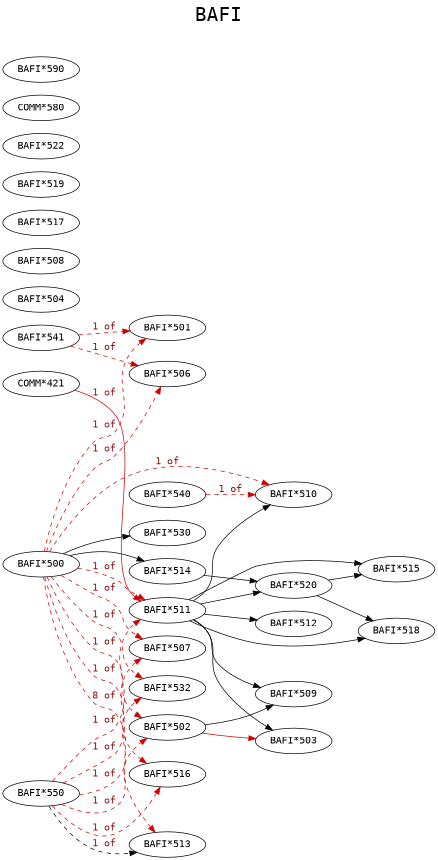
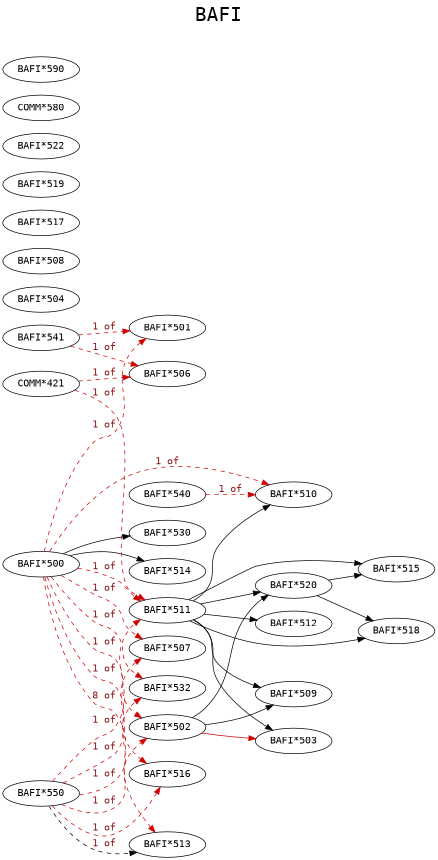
  digraph {
    fontname="DejaVu Sans Mono"
    fontsize=27
    label=BAFI
    labelloc=t
    rankdir=LR
    node [fontname="DejaVu Sans Mono"]
    edge [color=red3 fontcolor=firebrick4 fontname="DejaVu Sans Mono" style=dashed]
    "BAFI*500"
    "BAFI*501"
    "BAFI*502"
    "BAFI*511"
    "BAFI*506"
    "BAFI*507"
    "BAFI*510"
    "BAFI*513"
    "BAFI*514"
    "BAFI*516"
    "BAFI*530"
    "BAFI*532"
    "BAFI*503"
    "BAFI*509"
    "BAFI*520"
    "BAFI*512"
    "BAFI*515"
    "BAFI*518"
    "BAFI*541"
    "BAFI*550"
    "BAFI*504"
    "BAFI*508"
    "BAFI*540"
    "COMM*421"
    "BAFI*517"
    "BAFI*519"
    "BAFI*522"
    n28 [label="COMM*580"]
    "BAFI*590"
    "BAFI*500" -> "BAFI*501" [label="1 of"]
    "BAFI*500" -> "BAFI*502" [label="1 of"]
    "BAFI*500" -> "BAFI*511" [label="1 of"]
-   "BAFI*500" -> "BAFI*506" [label="1 of"]
+   "COMM*421" -> "BAFI*506" [label="1 of"]
    "BAFI*500" -> "BAFI*507" [label="1 of"]
    "BAFI*500" -> "BAFI*510" [label="1 of"]
    "BAFI*500" -> "BAFI*513" [label="8 of"]
    "BAFI*500" -> "BAFI*514" [style=solid color="" fontcolor=""]
    "BAFI*500" -> "BAFI*516" [label="1 of"]
    "BAFI*500" -> "BAFI*530" [style=solid color="" fontcolor=""]
    "BAFI*500" -> "BAFI*532" [label="1 of"]
    "BAFI*502" -> "BAFI*503" [fontcolor="" style=""]
    "BAFI*502" -> "BAFI*509" [color="" fontcolor="" style=""]
-   "BAFI*514" -> "BAFI*520" [color="" fontcolor="" style=""]
+   "BAFI*502" -> "BAFI*520" [color="" fontcolor="" style=""]
    "BAFI*511" -> "BAFI*510" [style=solid color="" fontcolor=""]
    "BAFI*511" -> "BAFI*503" [color="" fontcolor="" style=""]
    "BAFI*511" -> "BAFI*509" [color="" fontcolor="" style=""]
    "BAFI*511" -> "BAFI*520" [color="" fontcolor="" style=""]
    "BAFI*511" -> "BAFI*512" [style=solid color="" fontcolor=""]
    "BAFI*511" -> "BAFI*515" [color="" fontcolor="" style=""]
    "BAFI*511" -> "BAFI*518" [color="" fontcolor="" style=""]
    "BAFI*520" -> "BAFI*515" [color="" fontcolor="" style=""]
    "BAFI*520" -> "BAFI*518" [color="" fontcolor="" style=""]
    "BAFI*541" -> "BAFI*501" [label="1 of"]
    "BAFI*541" -> "BAFI*506" [label="1 of"]
    "BAFI*550" -> "BAFI*502" [label="1 of"]
    "BAFI*550" -> "BAFI*511" [label="1 of"]
    "BAFI*550" -> "BAFI*507" [label="1 of"]
    "BAFI*550" -> "BAFI*513" [color=black label="1 of"]
    "BAFI*550" -> "BAFI*516" [label="1 of"]
    "BAFI*550" -> "BAFI*532" [label="1 of"]
    "BAFI*540" -> "BAFI*510" [label="1 of"]
-   "COMM*421" -> "BAFI*511" [label="1 of" style=solid]
+   "COMM*421" -> "BAFI*511" [label="1 of"]
  }
